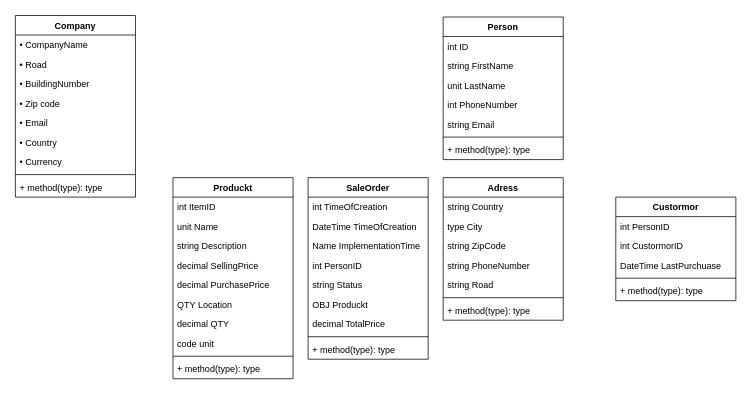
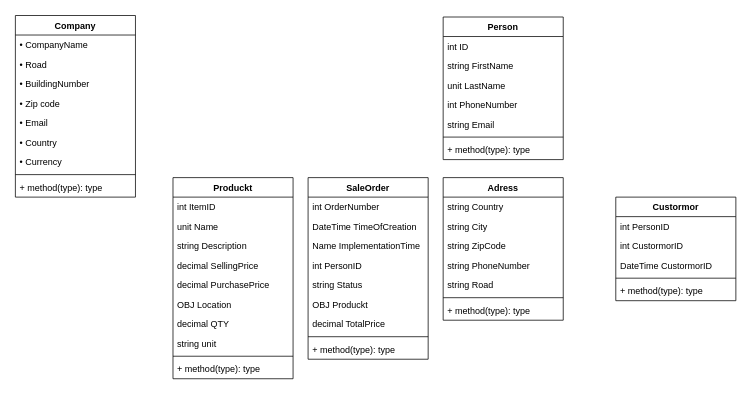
  <mxCell id="0" />
  <mxCell id="1" parent="0" />
  <mxCell id="2" value="Custormor" style="swimlane;fontStyle=1;align=center;verticalAlign=top;childLayout=stackLayout;horizontal=1;startSize=26;horizontalStack=0;resizeParent=1;resizeParentMax=0;resizeLast=0;collapsible=1;marginBottom=0;" vertex="1" parent="1"><mxGeometry x="820" y="262" width="160" height="138" as="geometry" /></mxCell>
  <mxCell id="3" value="int PersonID" style="text;strokeColor=none;fillColor=none;align=left;verticalAlign=top;spacingLeft=4;spacingRight=4;overflow=hidden;rotatable=0;points=[[0,0.5],[1,0.5]];portConstraint=eastwest;" vertex="1" parent="2"><mxGeometry y="26" width="160" height="26" as="geometry" /></mxCell>
  <mxCell id="4" value="int CustormorID" style="text;strokeColor=none;fillColor=none;align=left;verticalAlign=top;spacingLeft=4;spacingRight=4;overflow=hidden;rotatable=0;points=[[0,0.5],[1,0.5]];portConstraint=eastwest;" vertex="1" parent="2"><mxGeometry y="52" width="160" height="26" as="geometry" /></mxCell>
- <mxCell id="5" value="DateTime LastPurchuase" style="text;strokeColor=none;fillColor=none;align=left;verticalAlign=top;spacingLeft=4;spacingRight=4;overflow=hidden;rotatable=0;points=[[0,0.5],[1,0.5]];portConstraint=eastwest;" vertex="1" parent="2"><mxGeometry y="78" width="160" height="26" as="geometry" /></mxCell>
+ <mxCell id="5" value="DateTime CustormorID" style="text;strokeColor=none;fillColor=none;align=left;verticalAlign=top;spacingLeft=4;spacingRight=4;overflow=hidden;rotatable=0;points=[[0,0.5],[1,0.5]];portConstraint=eastwest;" vertex="1" parent="2"><mxGeometry y="78" width="160" height="26" as="geometry" /></mxCell>
  <mxCell id="6" value="" style="line;strokeWidth=1;fillColor=none;align=left;verticalAlign=middle;spacingTop=-1;spacingLeft=3;spacingRight=3;rotatable=0;labelPosition=right;points=[];portConstraint=eastwest;" vertex="1" parent="2"><mxGeometry y="104" width="160" height="8" as="geometry" /></mxCell>
  <mxCell id="7" value="+ method(type): type" style="text;strokeColor=none;fillColor=none;align=left;verticalAlign=top;spacingLeft=4;spacingRight=4;overflow=hidden;rotatable=0;points=[[0,0.5],[1,0.5]];portConstraint=eastwest;" vertex="1" parent="2"><mxGeometry y="112" width="160" height="26" as="geometry" /></mxCell>
  <mxCell id="8" value="SaleOrder" style="swimlane;fontStyle=1;align=center;verticalAlign=top;childLayout=stackLayout;horizontal=1;startSize=26;horizontalStack=0;resizeParent=1;resizeParentMax=0;resizeLast=0;collapsible=1;marginBottom=0;" vertex="1" parent="1"><mxGeometry x="410" y="236" width="160" height="242" as="geometry" /></mxCell>
- <mxCell id="9" value="int TimeOfCreation" style="text;strokeColor=none;fillColor=none;align=left;verticalAlign=top;spacingLeft=4;spacingRight=4;overflow=hidden;rotatable=0;points=[[0,0.5],[1,0.5]];portConstraint=eastwest;" vertex="1" parent="8"><mxGeometry y="26" width="160" height="26" as="geometry" /></mxCell>
+ <mxCell id="9" value="int OrderNumber" style="text;strokeColor=none;fillColor=none;align=left;verticalAlign=top;spacingLeft=4;spacingRight=4;overflow=hidden;rotatable=0;points=[[0,0.5],[1,0.5]];portConstraint=eastwest;" vertex="1" parent="8"><mxGeometry y="26" width="160" height="26" as="geometry" /></mxCell>
  <mxCell id="10" value="DateTime TimeOfCreation" style="text;strokeColor=none;fillColor=none;align=left;verticalAlign=top;spacingLeft=4;spacingRight=4;overflow=hidden;rotatable=0;points=[[0,0.5],[1,0.5]];portConstraint=eastwest;" vertex="1" parent="8"><mxGeometry y="52" width="160" height="26" as="geometry" /></mxCell>
  <mxCell id="11" value="Name ImplementationTime" style="text;strokeColor=none;fillColor=none;align=left;verticalAlign=top;spacingLeft=4;spacingRight=4;overflow=hidden;rotatable=0;points=[[0,0.5],[1,0.5]];portConstraint=eastwest;" vertex="1" parent="8"><mxGeometry y="78" width="160" height="26" as="geometry" /></mxCell>
  <mxCell id="12" value="int PersonID" style="text;strokeColor=none;fillColor=none;align=left;verticalAlign=top;spacingLeft=4;spacingRight=4;overflow=hidden;rotatable=0;points=[[0,0.5],[1,0.5]];portConstraint=eastwest;" vertex="1" parent="8"><mxGeometry y="104" width="160" height="26" as="geometry" /></mxCell>
  <mxCell id="13" value="string Status" style="text;strokeColor=none;fillColor=none;align=left;verticalAlign=top;spacingLeft=4;spacingRight=4;overflow=hidden;rotatable=0;points=[[0,0.5],[1,0.5]];portConstraint=eastwest;" vertex="1" parent="8"><mxGeometry y="130" width="160" height="26" as="geometry" /></mxCell>
  <mxCell id="14" value="OBJ Produckt" style="text;strokeColor=none;fillColor=none;align=left;verticalAlign=top;spacingLeft=4;spacingRight=4;overflow=hidden;rotatable=0;points=[[0,0.5],[1,0.5]];portConstraint=eastwest;" vertex="1" parent="8"><mxGeometry y="156" width="160" height="26" as="geometry" /></mxCell>
  <mxCell id="15" value="decimal TotalPrice" style="text;strokeColor=none;fillColor=none;align=left;verticalAlign=top;spacingLeft=4;spacingRight=4;overflow=hidden;rotatable=0;points=[[0,0.5],[1,0.5]];portConstraint=eastwest;" vertex="1" parent="8"><mxGeometry y="182" width="160" height="26" as="geometry" /></mxCell>
  <mxCell id="16" value="" style="line;strokeWidth=1;fillColor=none;align=left;verticalAlign=middle;spacingTop=-1;spacingLeft=3;spacingRight=3;rotatable=0;labelPosition=right;points=[];portConstraint=eastwest;" vertex="1" parent="8"><mxGeometry y="208" width="160" height="8" as="geometry" /></mxCell>
  <mxCell id="17" value="+ method(type): type" style="text;strokeColor=none;fillColor=none;align=left;verticalAlign=top;spacingLeft=4;spacingRight=4;overflow=hidden;rotatable=0;points=[[0,0.5],[1,0.5]];portConstraint=eastwest;" vertex="1" parent="8"><mxGeometry y="216" width="160" height="26" as="geometry" /></mxCell>
  <mxCell id="18" value="Adress" style="swimlane;fontStyle=1;align=center;verticalAlign=top;childLayout=stackLayout;horizontal=1;startSize=26;horizontalStack=0;resizeParent=1;resizeParentMax=0;resizeLast=0;collapsible=1;marginBottom=0;" vertex="1" parent="1"><mxGeometry x="590" y="236" width="160" height="190" as="geometry" /></mxCell>
  <mxCell id="19" value="string Country" style="text;strokeColor=none;fillColor=none;align=left;verticalAlign=top;spacingLeft=4;spacingRight=4;overflow=hidden;rotatable=0;points=[[0,0.5],[1,0.5]];portConstraint=eastwest;" vertex="1" parent="18"><mxGeometry y="26" width="160" height="26" as="geometry" /></mxCell>
- <mxCell id="20" value="type City" style="text;strokeColor=none;fillColor=none;align=left;verticalAlign=top;spacingLeft=4;spacingRight=4;overflow=hidden;rotatable=0;points=[[0,0.5],[1,0.5]];portConstraint=eastwest;" vertex="1" parent="18"><mxGeometry y="52" width="160" height="26" as="geometry" /></mxCell>
+ <mxCell id="20" value="string City" style="text;strokeColor=none;fillColor=none;align=left;verticalAlign=top;spacingLeft=4;spacingRight=4;overflow=hidden;rotatable=0;points=[[0,0.5],[1,0.5]];portConstraint=eastwest;" vertex="1" parent="18"><mxGeometry y="52" width="160" height="26" as="geometry" /></mxCell>
  <mxCell id="21" value="string ZipCode" style="text;strokeColor=none;fillColor=none;align=left;verticalAlign=top;spacingLeft=4;spacingRight=4;overflow=hidden;rotatable=0;points=[[0,0.5],[1,0.5]];portConstraint=eastwest;" vertex="1" parent="18"><mxGeometry y="78" width="160" height="26" as="geometry" /></mxCell>
  <mxCell id="22" value="string PhoneNumber" style="text;strokeColor=none;fillColor=none;align=left;verticalAlign=top;spacingLeft=4;spacingRight=4;overflow=hidden;rotatable=0;points=[[0,0.5],[1,0.5]];portConstraint=eastwest;" vertex="1" parent="18"><mxGeometry y="104" width="160" height="26" as="geometry" /></mxCell>
  <mxCell id="23" value="string Road" style="text;strokeColor=none;fillColor=none;align=left;verticalAlign=top;spacingLeft=4;spacingRight=4;overflow=hidden;rotatable=0;points=[[0,0.5],[1,0.5]];portConstraint=eastwest;" vertex="1" parent="18"><mxGeometry y="130" width="160" height="26" as="geometry" /></mxCell>
  <mxCell id="24" value="" style="line;strokeWidth=1;fillColor=none;align=left;verticalAlign=middle;spacingTop=-1;spacingLeft=3;spacingRight=3;rotatable=0;labelPosition=right;points=[];portConstraint=eastwest;" vertex="1" parent="18"><mxGeometry y="156" width="160" height="8" as="geometry" /></mxCell>
  <mxCell id="25" value="+ method(type): type" style="text;strokeColor=none;fillColor=none;align=left;verticalAlign=top;spacingLeft=4;spacingRight=4;overflow=hidden;rotatable=0;points=[[0,0.5],[1,0.5]];portConstraint=eastwest;" vertex="1" parent="18"><mxGeometry y="164" width="160" height="26" as="geometry" /></mxCell>
  <mxCell id="26" value="Person" style="swimlane;fontStyle=1;align=center;verticalAlign=top;childLayout=stackLayout;horizontal=1;startSize=26;horizontalStack=0;resizeParent=1;resizeParentMax=0;resizeLast=0;collapsible=1;marginBottom=0;" vertex="1" parent="1"><mxGeometry x="590" y="22" width="160" height="190" as="geometry" /></mxCell>
  <mxCell id="27" value="int ID" style="text;strokeColor=none;fillColor=none;align=left;verticalAlign=top;spacingLeft=4;spacingRight=4;overflow=hidden;rotatable=0;points=[[0,0.5],[1,0.5]];portConstraint=eastwest;" vertex="1" parent="26"><mxGeometry y="26" width="160" height="26" as="geometry" /></mxCell>
  <mxCell id="28" value="string FirstName" style="text;strokeColor=none;fillColor=none;align=left;verticalAlign=top;spacingLeft=4;spacingRight=4;overflow=hidden;rotatable=0;points=[[0,0.5],[1,0.5]];portConstraint=eastwest;" vertex="1" parent="26"><mxGeometry y="52" width="160" height="26" as="geometry" /></mxCell>
  <mxCell id="29" value="unit LastName" style="text;strokeColor=none;fillColor=none;align=left;verticalAlign=top;spacingLeft=4;spacingRight=4;overflow=hidden;rotatable=0;points=[[0,0.5],[1,0.5]];portConstraint=eastwest;" vertex="1" parent="26"><mxGeometry y="78" width="160" height="26" as="geometry" /></mxCell>
  <mxCell id="30" value="int PhoneNumber" style="text;strokeColor=none;fillColor=none;align=left;verticalAlign=top;spacingLeft=4;spacingRight=4;overflow=hidden;rotatable=0;points=[[0,0.5],[1,0.5]];portConstraint=eastwest;" vertex="1" parent="26"><mxGeometry y="104" width="160" height="26" as="geometry" /></mxCell>
  <mxCell id="31" value="string Email" style="text;strokeColor=none;fillColor=none;align=left;verticalAlign=top;spacingLeft=4;spacingRight=4;overflow=hidden;rotatable=0;points=[[0,0.5],[1,0.5]];portConstraint=eastwest;" vertex="1" parent="26"><mxGeometry y="130" width="160" height="26" as="geometry" /></mxCell>
  <mxCell id="32" value="" style="line;strokeWidth=1;fillColor=none;align=left;verticalAlign=middle;spacingTop=-1;spacingLeft=3;spacingRight=3;rotatable=0;labelPosition=right;points=[];portConstraint=eastwest;" vertex="1" parent="26"><mxGeometry y="156" width="160" height="8" as="geometry" /></mxCell>
  <mxCell id="33" value="+ method(type): type" style="text;strokeColor=none;fillColor=none;align=left;verticalAlign=top;spacingLeft=4;spacingRight=4;overflow=hidden;rotatable=0;points=[[0,0.5],[1,0.5]];portConstraint=eastwest;" vertex="1" parent="26"><mxGeometry y="164" width="160" height="26" as="geometry" /></mxCell>
  <mxCell id="34" value="Produckt" style="swimlane;fontStyle=1;align=center;verticalAlign=top;childLayout=stackLayout;horizontal=1;startSize=26;horizontalStack=0;resizeParent=1;resizeParentMax=0;resizeLast=0;collapsible=1;marginBottom=0;" vertex="1" parent="1"><mxGeometry x="230" y="236" width="160" height="268" as="geometry" /></mxCell>
  <mxCell id="35" value="int ItemID" style="text;strokeColor=none;fillColor=none;align=left;verticalAlign=top;spacingLeft=4;spacingRight=4;overflow=hidden;rotatable=0;points=[[0,0.5],[1,0.5]];portConstraint=eastwest;" vertex="1" parent="34"><mxGeometry y="26" width="160" height="26" as="geometry" /></mxCell>
  <mxCell id="36" value="unit Name" style="text;strokeColor=none;fillColor=none;align=left;verticalAlign=top;spacingLeft=4;spacingRight=4;overflow=hidden;rotatable=0;points=[[0,0.5],[1,0.5]];portConstraint=eastwest;" vertex="1" parent="34"><mxGeometry y="52" width="160" height="26" as="geometry" /></mxCell>
  <mxCell id="37" value="string Description" style="text;strokeColor=none;fillColor=none;align=left;verticalAlign=top;spacingLeft=4;spacingRight=4;overflow=hidden;rotatable=0;points=[[0,0.5],[1,0.5]];portConstraint=eastwest;" vertex="1" parent="34"><mxGeometry y="78" width="160" height="26" as="geometry" /></mxCell>
  <mxCell id="38" value="decimal SellingPrice" style="text;strokeColor=none;fillColor=none;align=left;verticalAlign=top;spacingLeft=4;spacingRight=4;overflow=hidden;rotatable=0;points=[[0,0.5],[1,0.5]];portConstraint=eastwest;" vertex="1" parent="34"><mxGeometry y="104" width="160" height="26" as="geometry" /></mxCell>
  <mxCell id="39" value="decimal PurchasePrice" style="text;strokeColor=none;fillColor=none;align=left;verticalAlign=top;spacingLeft=4;spacingRight=4;overflow=hidden;rotatable=0;points=[[0,0.5],[1,0.5]];portConstraint=eastwest;" vertex="1" parent="34"><mxGeometry y="130" width="160" height="26" as="geometry" /></mxCell>
- <mxCell id="40" value="QTY Location" style="text;strokeColor=none;fillColor=none;align=left;verticalAlign=top;spacingLeft=4;spacingRight=4;overflow=hidden;rotatable=0;points=[[0,0.5],[1,0.5]];portConstraint=eastwest;" vertex="1" parent="34"><mxGeometry y="156" width="160" height="26" as="geometry" /></mxCell>
+ <mxCell id="40" value="OBJ Location" style="text;strokeColor=none;fillColor=none;align=left;verticalAlign=top;spacingLeft=4;spacingRight=4;overflow=hidden;rotatable=0;points=[[0,0.5],[1,0.5]];portConstraint=eastwest;" vertex="1" parent="34"><mxGeometry y="156" width="160" height="26" as="geometry" /></mxCell>
  <mxCell id="41" value="decimal QTY " style="text;strokeColor=none;fillColor=none;align=left;verticalAlign=top;spacingLeft=4;spacingRight=4;overflow=hidden;rotatable=0;points=[[0,0.5],[1,0.5]];portConstraint=eastwest;" vertex="1" parent="34"><mxGeometry y="182" width="160" height="26" as="geometry" /></mxCell>
- <mxCell id="42" value="code unit" style="text;strokeColor=none;fillColor=none;align=left;verticalAlign=top;spacingLeft=4;spacingRight=4;overflow=hidden;rotatable=0;points=[[0,0.5],[1,0.5]];portConstraint=eastwest;" vertex="1" parent="34"><mxGeometry y="208" width="160" height="26" as="geometry" /></mxCell>
+ <mxCell id="42" value="string unit" style="text;strokeColor=none;fillColor=none;align=left;verticalAlign=top;spacingLeft=4;spacingRight=4;overflow=hidden;rotatable=0;points=[[0,0.5],[1,0.5]];portConstraint=eastwest;" vertex="1" parent="34"><mxGeometry y="208" width="160" height="26" as="geometry" /></mxCell>
  <mxCell id="43" value="" style="line;strokeWidth=1;fillColor=none;align=left;verticalAlign=middle;spacingTop=-1;spacingLeft=3;spacingRight=3;rotatable=0;labelPosition=right;points=[];portConstraint=eastwest;" vertex="1" parent="34"><mxGeometry y="234" width="160" height="8" as="geometry" /></mxCell>
  <mxCell id="44" value="+ method(type): type" style="text;strokeColor=none;fillColor=none;align=left;verticalAlign=top;spacingLeft=4;spacingRight=4;overflow=hidden;rotatable=0;points=[[0,0.5],[1,0.5]];portConstraint=eastwest;" vertex="1" parent="34"><mxGeometry y="242" width="160" height="26" as="geometry" /></mxCell>
  <mxCell id="45" value="Company" style="swimlane;fontStyle=1;align=center;verticalAlign=top;childLayout=stackLayout;horizontal=1;startSize=26;horizontalStack=0;resizeParent=1;resizeParentMax=0;resizeLast=0;collapsible=1;marginBottom=0;" vertex="1" parent="1"><mxGeometry x="20" y="20" width="160" height="242" as="geometry" /></mxCell>
  <mxCell id="46" value="• CompanyName" style="text;strokeColor=none;fillColor=none;align=left;verticalAlign=top;spacingLeft=4;spacingRight=4;overflow=hidden;rotatable=0;points=[[0,0.5],[1,0.5]];portConstraint=eastwest;" vertex="1" parent="45"><mxGeometry y="26" width="160" height="26" as="geometry" /></mxCell>
  <mxCell id="47" value="• Road" style="text;strokeColor=none;fillColor=none;align=left;verticalAlign=top;spacingLeft=4;spacingRight=4;overflow=hidden;rotatable=0;points=[[0,0.5],[1,0.5]];portConstraint=eastwest;" vertex="1" parent="45"><mxGeometry y="52" width="160" height="26" as="geometry" /></mxCell>
  <mxCell id="48" value="• BuildingNumber" style="text;strokeColor=none;fillColor=none;align=left;verticalAlign=top;spacingLeft=4;spacingRight=4;overflow=hidden;rotatable=0;points=[[0,0.5],[1,0.5]];portConstraint=eastwest;" vertex="1" parent="45"><mxGeometry y="78" width="160" height="26" as="geometry" /></mxCell>
  <mxCell id="49" value="• Zip code" style="text;strokeColor=none;fillColor=none;align=left;verticalAlign=top;spacingLeft=4;spacingRight=4;overflow=hidden;rotatable=0;points=[[0,0.5],[1,0.5]];portConstraint=eastwest;" vertex="1" parent="45"><mxGeometry y="104" width="160" height="26" as="geometry" /></mxCell>
  <mxCell id="50" value="• Email" style="text;strokeColor=none;fillColor=none;align=left;verticalAlign=top;spacingLeft=4;spacingRight=4;overflow=hidden;rotatable=0;points=[[0,0.5],[1,0.5]];portConstraint=eastwest;" vertex="1" parent="45"><mxGeometry y="130" width="160" height="26" as="geometry" /></mxCell>
  <mxCell id="51" value="• Country" style="text;strokeColor=none;fillColor=none;align=left;verticalAlign=top;spacingLeft=4;spacingRight=4;overflow=hidden;rotatable=0;points=[[0,0.5],[1,0.5]];portConstraint=eastwest;" vertex="1" parent="45"><mxGeometry y="156" width="160" height="26" as="geometry" /></mxCell>
  <mxCell id="52" value="• Currency" style="text;strokeColor=none;fillColor=none;align=left;verticalAlign=top;spacingLeft=4;spacingRight=4;overflow=hidden;rotatable=0;points=[[0,0.5],[1,0.5]];portConstraint=eastwest;" vertex="1" parent="45"><mxGeometry y="182" width="160" height="26" as="geometry" /></mxCell>
  <mxCell id="53" value="" style="line;strokeWidth=1;fillColor=none;align=left;verticalAlign=middle;spacingTop=-1;spacingLeft=3;spacingRight=3;rotatable=0;labelPosition=right;points=[];portConstraint=eastwest;" vertex="1" parent="45"><mxGeometry y="208" width="160" height="8" as="geometry" /></mxCell>
  <mxCell id="54" value="+ method(type): type" style="text;strokeColor=none;fillColor=none;align=left;verticalAlign=top;spacingLeft=4;spacingRight=4;overflow=hidden;rotatable=0;points=[[0,0.5],[1,0.5]];portConstraint=eastwest;" vertex="1" parent="45"><mxGeometry y="216" width="160" height="26" as="geometry" /></mxCell>
